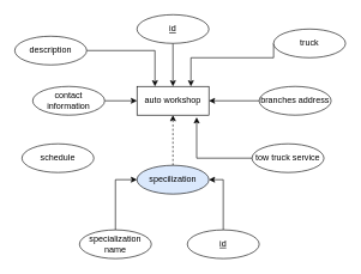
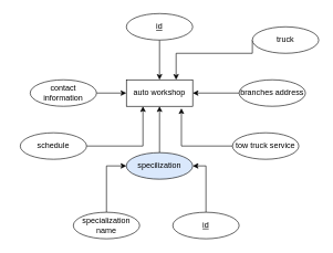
  <mxCell id="0" />
  <mxCell id="1" parent="0" />
  <mxCell id="2" value="auto workshop" style="whiteSpace=wrap;html=1;align=center;" parent="1" vertex="1"><mxGeometry x="190" y="120" width="100" height="40" as="geometry" /></mxCell>
- <mxCell id="3" style="edgeStyle=orthogonalEdgeStyle;rounded=0;orthogonalLoop=1;jettySize=auto;html=1;entryX=0.5;entryY=1;entryDx=0;entryDy=0;exitX=0.5;exitY=0;exitDx=0;exitDy=0;dashed=1;" parent="1" source="5" target="2" edge="1"><mxGeometry relative="1" as="geometry" /></mxCell>
+ <mxCell id="3" style="edgeStyle=orthogonalEdgeStyle;rounded=0;orthogonalLoop=1;jettySize=auto;html=1;entryX=0.5;entryY=1;entryDx=0;entryDy=0;exitX=0.5;exitY=0;exitDx=0;exitDy=0;" parent="1" source="5" target="2" edge="1"><mxGeometry relative="1" as="geometry" /></mxCell>
  <mxCell id="4" value="" style="line;strokeWidth=1;rotatable=0;dashed=0;labelPosition=right;align=left;verticalAlign=middle;spacingTop=0;spacingLeft=6;points=[];portConstraint=eastwest;" parent="1" vertex="1"><mxGeometry x="230" y="220" width="80" as="geometry" /></mxCell>
  <mxCell id="5" value="specilization" style="ellipse;whiteSpace=wrap;html=1;align=center;fillColor=#dae8fc;" parent="1" vertex="1"><mxGeometry x="190" y="230" width="100" height="40" as="geometry" /></mxCell>
  <mxCell id="6" style="edgeStyle=orthogonalEdgeStyle;rounded=0;orthogonalLoop=1;jettySize=auto;html=1;entryX=1;entryY=0.5;entryDx=0;entryDy=0;" parent="1" source="7" target="2" edge="1"><mxGeometry relative="1" as="geometry" /></mxCell>
  <mxCell id="7" value="branches address" style="ellipse;whiteSpace=wrap;html=1;align=center;" parent="1" vertex="1"><mxGeometry x="360" y="120" width="100" height="40" as="geometry" /></mxCell>
  <mxCell id="8" style="edgeStyle=orthogonalEdgeStyle;rounded=0;orthogonalLoop=1;jettySize=auto;html=1;" parent="1" source="9" target="2" edge="1"><mxGeometry relative="1" as="geometry" /></mxCell>
  <mxCell id="9" value="id" style="ellipse;whiteSpace=wrap;html=1;align=center;fontStyle=4;" parent="1" vertex="1"><mxGeometry x="190" y="20" width="100" height="40" as="geometry" /></mxCell>
  <mxCell id="10" style="edgeStyle=orthogonalEdgeStyle;rounded=0;orthogonalLoop=1;jettySize=auto;html=1;entryX=0.75;entryY=0;entryDx=0;entryDy=0;exitX=0;exitY=0.5;exitDx=0;exitDy=0;" parent="1" source="11" target="2" edge="1"><mxGeometry relative="1" as="geometry"><Array as="points"><mxPoint x="380" y="80" /><mxPoint x="265" y="80" /></Array></mxGeometry></mxCell>
  <mxCell id="11" value="truck" style="ellipse;whiteSpace=wrap;html=1;align=center;" parent="1" vertex="1"><mxGeometry x="380" y="40" width="100" height="40" as="geometry" /></mxCell>
+ <mxCell id="12" style="edgeStyle=orthogonalEdgeStyle;rounded=0;orthogonalLoop=1;jettySize=auto;html=1;entryX=0.25;entryY=1;entryDx=0;entryDy=0;" parent="1" source="13" target="2" edge="1"><mxGeometry relative="1" as="geometry" /></mxCell>
  <mxCell id="13" value="schedule" style="ellipse;whiteSpace=wrap;html=1;align=center;" parent="1" vertex="1"><mxGeometry x="30" y="200" width="100" height="40" as="geometry" /></mxCell>
  <mxCell id="14" style="edgeStyle=orthogonalEdgeStyle;rounded=0;orthogonalLoop=1;jettySize=auto;html=1;entryX=0;entryY=0.5;entryDx=0;entryDy=0;" parent="1" source="15" target="2" edge="1"><mxGeometry relative="1" as="geometry" /></mxCell>
  <mxCell id="15" value="contact information" style="ellipse;whiteSpace=wrap;html=1;align=center;" parent="1" vertex="1"><mxGeometry x="45" y="120" width="100" height="40" as="geometry" /></mxCell>
- <mxCell id="16" style="edgeStyle=orthogonalEdgeStyle;rounded=0;orthogonalLoop=1;jettySize=auto;html=1;entryX=0.25;entryY=0;entryDx=0;entryDy=0;" parent="1" source="17" target="2" edge="1"><mxGeometry relative="1" as="geometry" /></mxCell>
- <mxCell id="17" value="description" style="ellipse;whiteSpace=wrap;html=1;align=center;" parent="1" vertex="1"><mxGeometry x="20" y="50" width="100" height="40" as="geometry" /></mxCell>
  <mxCell id="18" style="edgeStyle=orthogonalEdgeStyle;rounded=0;orthogonalLoop=1;jettySize=auto;html=1;entryX=0;entryY=0.5;entryDx=0;entryDy=0;" edge="1" parent="1" source="19" target="5"><mxGeometry relative="1" as="geometry" /></mxCell>
  <mxCell id="19" value="specialization name" style="ellipse;whiteSpace=wrap;html=1;align=center;" vertex="1" parent="1"><mxGeometry x="110" y="320" width="100" height="40" as="geometry" /></mxCell>
  <mxCell id="20" style="edgeStyle=orthogonalEdgeStyle;rounded=0;orthogonalLoop=1;jettySize=auto;html=1;entryX=1;entryY=0.5;entryDx=0;entryDy=0;" edge="1" parent="1" source="21" target="5"><mxGeometry relative="1" as="geometry" /></mxCell>
  <mxCell id="21" value="id" style="ellipse;whiteSpace=wrap;html=1;align=center;fontStyle=4;" vertex="1" parent="1"><mxGeometry x="260" y="320" width="100" height="40" as="geometry" /></mxCell>
  <mxCell id="22" style="edgeStyle=orthogonalEdgeStyle;rounded=0;orthogonalLoop=1;jettySize=auto;html=1;entryX=0.83;entryY=1.075;entryDx=0;entryDy=0;entryPerimeter=0;" edge="1" parent="1" source="23" target="2"><mxGeometry relative="1" as="geometry" /></mxCell>
  <mxCell id="23" value="tow truck service" style="ellipse;whiteSpace=wrap;html=1;align=center;" vertex="1" parent="1"><mxGeometry x="350" y="200" width="100" height="40" as="geometry" /></mxCell>
